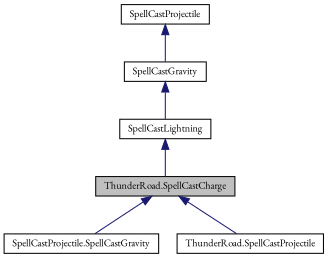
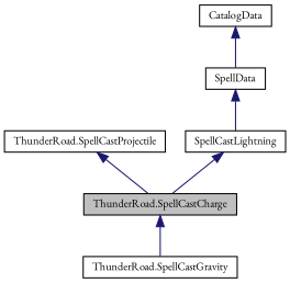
  digraph {
    fontname="EB Garamond"
    rankdir=TB
    node [color=black fillcolor=white fontname="EB Garamond" fontsize=10 shape=record style=filled]
    edge [color=midnightblue dir=back fontname="EB Garamond" fontsize=10 labelfontname=Helvetica labelfontsize=10 style=solid]
    n1 [fillcolor=grey75 fontcolor=black height=0.2 label="ThunderRoad.SpellCastCharge" width=0.4]
-   n2 [height=0.2 label="SpellCastProjectile.SpellCastGravity" width=0.4]
+   n2 [height=0.2 label="ThunderRoad.SpellCastGravity" width=0.4]
    n3 [height=0.2 label="ThunderRoad.SpellCastProjectile" width=0.4]
    n4 [height=0.2 label=SpellCastLightning width=0.4]
-   n5 [height=0.2 label=SpellCastGravity width=0.4]
-   n6 [height=0.2 label=SpellCastProjectile width=0.4]
+   n5 [height=0.2 label=SpellData width=0.4]
+   n6 [height=0.2 label=CatalogData width=0.4]
    n1 -> n2
-   n1 -> n3
+   n3 -> n1
    n4 -> n1
    n5 -> n4
    n6 -> n5
  }
